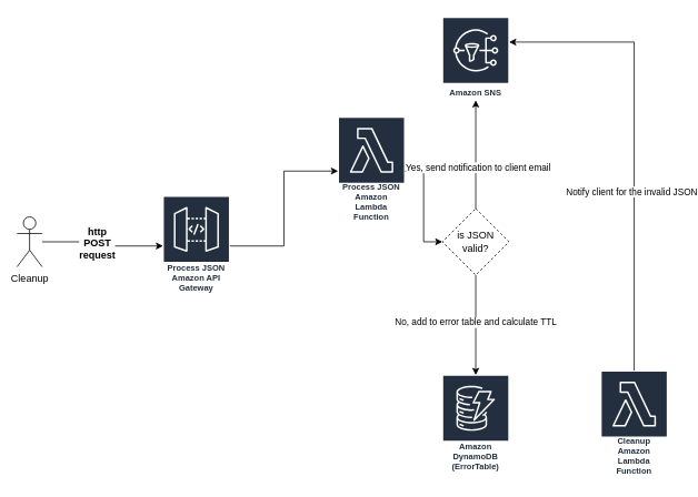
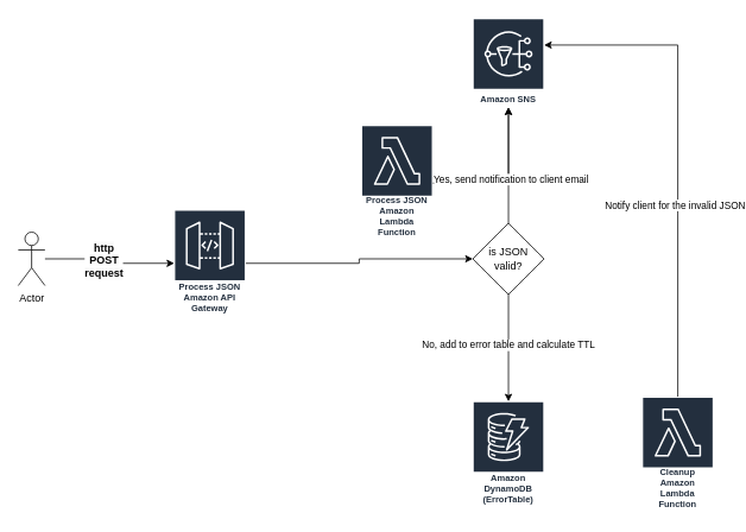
  <mxCell id="0" />
  <mxCell id="1" parent="0" />
  <mxCell id="2" style="edgeStyle=orthogonalEdgeStyle;rounded=0;orthogonalLoop=1;jettySize=auto;html=1;" edge="1" parent="1" source="4" target="6"><mxGeometry relative="1" as="geometry" /></mxCell>
  <mxCell id="3" value="&lt;b style=&quot;font-size: 12px; text-wrap-mode: wrap; background-color: rgb(251, 251, 251);&quot;&gt;http POST request&lt;/b&gt;" style="edgeLabel;html=1;align=center;verticalAlign=middle;resizable=0;points=[];" vertex="1" connectable="0" parent="2"><mxGeometry x="-0.138" y="-1" relative="1" as="geometry"><mxPoint as="offset" /></mxGeometry></mxCell>
- <mxCell id="4" value="Cleanup" style="shape=umlActor;verticalLabelPosition=bottom;verticalAlign=top;html=1;outlineConnect=0;" vertex="1" parent="1"><mxGeometry x="20" y="260" width="30" height="60" as="geometry" /></mxCell>
- <mxCell id="5" value="" style="edgeStyle=orthogonalEdgeStyle;rounded=0;orthogonalLoop=1;jettySize=auto;html=1;" edge="1" parent="1" source="6" target="8"><mxGeometry relative="1" as="geometry" /></mxCell>
+ <mxCell id="4" value="Actor" style="shape=umlActor;verticalLabelPosition=bottom;verticalAlign=top;html=1;outlineConnect=0;" vertex="1" parent="1"><mxGeometry x="20" y="260" width="30" height="60" as="geometry" /></mxCell>
+ <mxCell id="5" value="" style="edgeStyle=orthogonalEdgeStyle;rounded=0;orthogonalLoop=1;jettySize=auto;html=1;" edge="1" parent="1" source="6" target="13"><mxGeometry relative="1" as="geometry" /></mxCell>
  <mxCell id="6" value="Process JSON Amazon API Gateway" style="sketch=0;outlineConnect=0;fontColor=#232F3E;gradientColor=none;strokeColor=#ffffff;fillColor=#232F3E;dashed=0;verticalLabelPosition=middle;verticalAlign=bottom;align=center;html=1;whiteSpace=wrap;fontSize=10;fontStyle=1;spacing=3;shape=mxgraph.aws4.productIcon;prIcon=mxgraph.aws4.api_gateway;" vertex="1" parent="1"><mxGeometry x="195" y="235" width="80" height="120" as="geometry" /></mxCell>
- <mxCell id="7" value="" style="edgeStyle=orthogonalEdgeStyle;rounded=0;orthogonalLoop=1;jettySize=auto;html=1;" edge="1" parent="1" source="8" target="13"><mxGeometry relative="1" as="geometry" /></mxCell>
+ <mxCell id="7" value="" style="edgeStyle=orthogonalEdgeStyle;rounded=0;orthogonalLoop=1;jettySize=auto;html=1;" edge="1" parent="1" source="8" target="14"><mxGeometry relative="1" as="geometry" /></mxCell>
  <mxCell id="8" value="Process JSON Amazon Lambda Function" style="sketch=0;outlineConnect=0;fontColor=#232F3E;gradientColor=none;strokeColor=#ffffff;fillColor=#232F3E;dashed=0;verticalLabelPosition=middle;verticalAlign=bottom;align=center;html=1;whiteSpace=wrap;fontSize=10;fontStyle=1;spacing=3;shape=mxgraph.aws4.productIcon;prIcon=mxgraph.aws4.lambda;" vertex="1" parent="1"><mxGeometry x="405" y="140" width="80" height="130" as="geometry" /></mxCell>
  <mxCell id="9" style="edgeStyle=orthogonalEdgeStyle;rounded=0;orthogonalLoop=1;jettySize=auto;html=1;" edge="1" parent="1" source="13" target="14"><mxGeometry relative="1" as="geometry" /></mxCell>
  <mxCell id="10" value="Yes, send notification to client email" style="edgeLabel;html=1;align=center;verticalAlign=middle;resizable=0;points=[];" vertex="1" connectable="0" parent="9"><mxGeometry x="-0.231" y="-2" relative="1" as="geometry"><mxPoint as="offset" /></mxGeometry></mxCell>
  <mxCell id="11" style="edgeStyle=orthogonalEdgeStyle;rounded=0;orthogonalLoop=1;jettySize=auto;html=1;" edge="1" parent="1" source="13" target="15"><mxGeometry relative="1" as="geometry" /></mxCell>
  <mxCell id="12" value="No, add to error table and calculate TTL" style="edgeLabel;html=1;align=center;verticalAlign=middle;resizable=0;points=[];" vertex="1" connectable="0" parent="11"><mxGeometry x="-0.067" y="-1" relative="1" as="geometry"><mxPoint as="offset" /></mxGeometry></mxCell>
- <mxCell id="13" value="is JSON valid?" style="rhombus;whiteSpace=wrap;html=1;dashed=1;" vertex="1" parent="1"><mxGeometry x="530" y="250" width="80" height="80" as="geometry" /></mxCell>
+ <mxCell id="13" value="is JSON valid?" style="rhombus;whiteSpace=wrap;html=1;" vertex="1" parent="1"><mxGeometry x="530" y="250" width="80" height="80" as="geometry" /></mxCell>
  <mxCell id="14" value="Amazon SNS" style="sketch=0;outlineConnect=0;fontColor=#232F3E;gradientColor=none;strokeColor=#ffffff;fillColor=#232F3E;dashed=0;verticalLabelPosition=middle;verticalAlign=bottom;align=center;html=1;whiteSpace=wrap;fontSize=10;fontStyle=1;spacing=3;shape=mxgraph.aws4.productIcon;prIcon=mxgraph.aws4.sns;" vertex="1" parent="1"><mxGeometry x="530" y="20" width="80" height="100" as="geometry" /></mxCell>
  <mxCell id="15" value="Amazon DynamoDB&lt;div&gt;(ErrorTable)&lt;/div&gt;" style="sketch=0;outlineConnect=0;fontColor=#232F3E;gradientColor=none;strokeColor=#ffffff;fillColor=#232F3E;dashed=0;verticalLabelPosition=middle;verticalAlign=bottom;align=center;html=1;whiteSpace=wrap;fontSize=10;fontStyle=1;spacing=3;shape=mxgraph.aws4.productIcon;prIcon=mxgraph.aws4.dynamodb;" vertex="1" parent="1"><mxGeometry x="530" y="450" width="80" height="120" as="geometry" /></mxCell>
  <mxCell id="16" style="edgeStyle=orthogonalEdgeStyle;rounded=0;orthogonalLoop=1;jettySize=auto;html=1;entryX=1;entryY=0.3;entryDx=0;entryDy=0;entryPerimeter=0;" edge="1" parent="1" source="18" target="14"><mxGeometry relative="1" as="geometry"><mxPoint x="750" y="50" as="targetPoint" /><Array as="points"><mxPoint x="760" y="50" /></Array></mxGeometry></mxCell>
  <mxCell id="17" value="Notify client for the invalid JSON" style="edgeLabel;html=1;align=center;verticalAlign=middle;resizable=0;points=[];" vertex="1" connectable="0" parent="16"><mxGeometry x="-0.207" y="4" relative="1" as="geometry"><mxPoint as="offset" /></mxGeometry></mxCell>
  <mxCell id="18" value="Cleanup Amazon Lambda Function" style="sketch=0;outlineConnect=0;fontColor=#232F3E;gradientColor=none;strokeColor=#ffffff;fillColor=#232F3E;dashed=0;verticalLabelPosition=middle;verticalAlign=bottom;align=center;html=1;whiteSpace=wrap;fontSize=10;fontStyle=1;spacing=3;shape=mxgraph.aws4.productIcon;prIcon=mxgraph.aws4.lambda;" vertex="1" parent="1"><mxGeometry x="720" y="445" width="80" height="130" as="geometry" /></mxCell>
